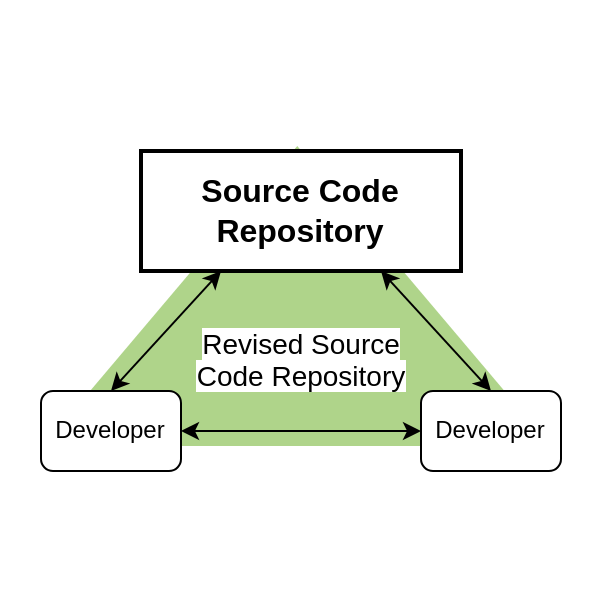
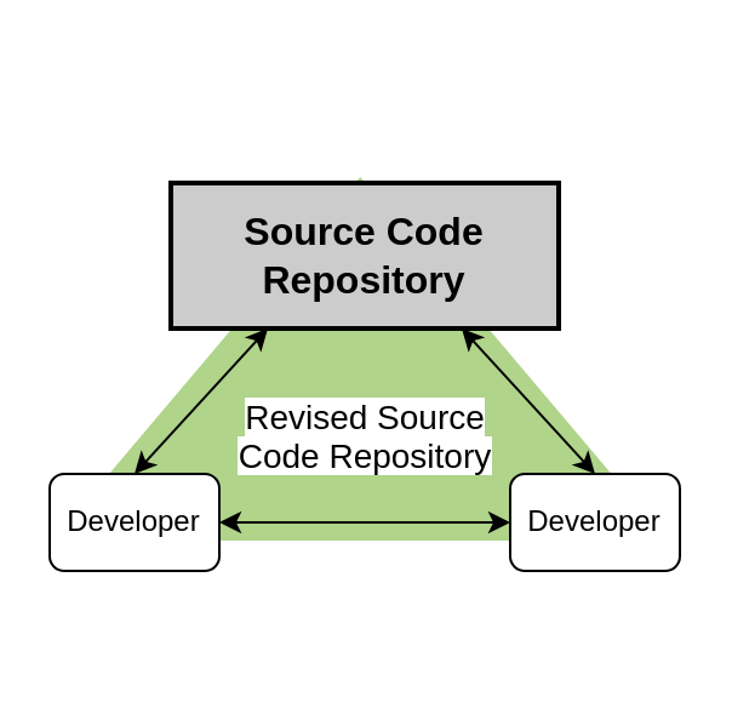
  <mxCell id="0" />
  <mxCell id="1" parent="0" />
  <mxCell id="2" value="" style="triangle;whiteSpace=wrap;html=1;rotation=-90;fillColor=#60A917;fontColor=#ffffff;strokeColor=none;opacity=50;labelBackgroundColor=none;labelPosition=center;verticalLabelPosition=middle;align=center;verticalAlign=middle;horizontal=0;" parent="1" vertex="1"><mxGeometry x="73.13" y="20.63" width="150" height="253.75" as="geometry" /></mxCell>
- <mxCell id="3" value="&lt;font size=&quot;1&quot; style=&quot;&quot;&gt;&lt;b style=&quot;font-size: 16px;&quot;&gt;Source Code Repository&lt;/b&gt;&lt;/font&gt;" style="rounded=0;whiteSpace=wrap;html=1;strokeColor=#000000;fontColor=#000000;fillColor=#ffffff;strokeWidth=2;" parent="1" vertex="1"><mxGeometry x="70" y="75" width="160" height="60" as="geometry" /></mxCell>
+ <mxCell id="3" value="&lt;font size=&quot;1&quot; style=&quot;&quot;&gt;&lt;b style=&quot;font-size: 16px;&quot;&gt;Source Code Repository&lt;/b&gt;&lt;/font&gt;" style="rounded=0;whiteSpace=wrap;html=1;strokeColor=#000000;fontColor=#000000;fillColor=#CCCCCC;strokeWidth=2;" parent="1" vertex="1"><mxGeometry x="70" y="75" width="160" height="60" as="geometry" /></mxCell>
  <mxCell id="4" style="edgeStyle=none;html=1;entryX=0.25;entryY=1;entryDx=0;entryDy=0;startArrow=classic;startFill=1;exitX=0.5;exitY=0;exitDx=0;exitDy=0;strokeColor=#000000;fontColor=#000000;" parent="1" source="6" target="3" edge="1"><mxGeometry relative="1" as="geometry" /></mxCell>
  <mxCell id="5" style="edgeStyle=none;html=1;exitX=1;exitY=0.5;exitDx=0;exitDy=0;entryX=0;entryY=0.5;entryDx=0;entryDy=0;strokeColor=#000000;startArrow=classic;startFill=1;" parent="1" source="6" target="8" edge="1"><mxGeometry relative="1" as="geometry" /></mxCell>
  <mxCell id="6" value="Developer" style="rounded=1;whiteSpace=wrap;html=1;strokeColor=#000000;fontColor=#000000;fillColor=#FFFFFF;strokeWidth=1;" parent="1" vertex="1"><mxGeometry x="20" y="195" width="70" height="40" as="geometry" /></mxCell>
  <mxCell id="7" style="edgeStyle=none;html=1;exitX=0.5;exitY=0;exitDx=0;exitDy=0;entryX=0.75;entryY=1;entryDx=0;entryDy=0;startArrow=classic;startFill=1;strokeColor=#000000;fontColor=#000000;" parent="1" source="8" target="3" edge="1"><mxGeometry relative="1" as="geometry" /></mxCell>
  <mxCell id="8" value="Developer" style="rounded=1;whiteSpace=wrap;html=1;strokeColor=#000000;fontColor=#000000;fillColor=#FFFFFF;strokeWidth=1;" parent="1" vertex="1"><mxGeometry x="210" y="195" width="70" height="40" as="geometry" /></mxCell>
  <mxCell id="9" value="&lt;p style=&quot;line-height: 120%;&quot;&gt;&lt;font style=&quot;font-size: 14px; background-color: rgb(255, 255, 255);&quot;&gt;Revised Source Code Repository&lt;/font&gt;&lt;/p&gt;" style="text;html=1;strokeColor=none;fillColor=none;align=center;verticalAlign=middle;whiteSpace=wrap;rounded=0;fontColor=#000000;labelBackgroundColor=none;" parent="1" vertex="1"><mxGeometry x="88.75" y="165" width="122.5" height="30" as="geometry" /></mxCell>
